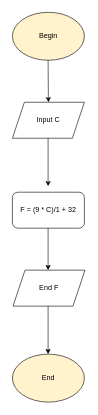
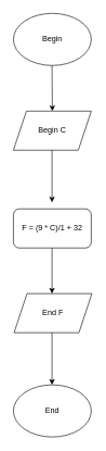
  <mxCell id="0" />
  <mxCell id="1" parent="0" />
- <mxCell id="2" value="Begin" style="ellipse;whiteSpace=wrap;html=1;fillColor=#fff2cc;" parent="1" vertex="1"><mxGeometry x="20" y="20" width="120" height="80" as="geometry" /></mxCell>
+ <mxCell id="2" value="Begin" style="ellipse;whiteSpace=wrap;html=1;" parent="1" vertex="1"><mxGeometry x="20" y="20" width="120" height="80" as="geometry" /></mxCell>
  <mxCell id="3" value="" style="endArrow=classic;html=1;" parent="1" edge="1"><mxGeometry width="50" height="50" relative="1" as="geometry"><mxPoint x="79.5" y="100" as="sourcePoint" /><mxPoint x="80" y="170" as="targetPoint" /></mxGeometry></mxCell>
- <mxCell id="4" value="Input C" style="shape=parallelogram;perimeter=parallelogramPerimeter;whiteSpace=wrap;html=1;fixedSize=1;" parent="1" vertex="1"><mxGeometry x="20" y="170" width="120" height="60" as="geometry" /></mxCell>
+ <mxCell id="4" value="Begin C" style="shape=parallelogram;perimeter=parallelogramPerimeter;whiteSpace=wrap;html=1;fixedSize=1;" parent="1" vertex="1"><mxGeometry x="20" y="170" width="120" height="60" as="geometry" /></mxCell>
  <mxCell id="5" value="" style="endArrow=classic;html=1;" parent="1" edge="1"><mxGeometry width="50" height="50" relative="1" as="geometry"><mxPoint x="79.5" y="230" as="sourcePoint" /><mxPoint x="79.5" y="310" as="targetPoint" /></mxGeometry></mxCell>
  <mxCell id="6" value="F = (9 * C)/1 + 32" style="rounded=1;whiteSpace=wrap;html=1;" parent="1" vertex="1"><mxGeometry x="20" y="320" width="120" height="60" as="geometry" /></mxCell>
  <mxCell id="7" value="" style="endArrow=classic;html=1;" parent="1" edge="1"><mxGeometry width="50" height="50" relative="1" as="geometry"><mxPoint x="79.5" y="380" as="sourcePoint" /><mxPoint x="79.5" y="450" as="targetPoint" /></mxGeometry></mxCell>
  <mxCell id="8" value="End F" style="shape=parallelogram;perimeter=parallelogramPerimeter;whiteSpace=wrap;html=1;fixedSize=1;" parent="1" vertex="1"><mxGeometry x="21" y="450" width="120" height="60" as="geometry" /></mxCell>
  <mxCell id="9" value="" style="endArrow=classic;html=1;" parent="1" edge="1"><mxGeometry width="50" height="50" relative="1" as="geometry"><mxPoint x="79.5" y="510" as="sourcePoint" /><mxPoint x="79.5" y="590" as="targetPoint" /></mxGeometry></mxCell>
- <mxCell id="10" value="End&lt;br&gt;" style="ellipse;whiteSpace=wrap;html=1;fillColor=#fff2cc;" parent="1" vertex="1"><mxGeometry x="20" y="590" width="120" height="80" as="geometry" /></mxCell>
+ <mxCell id="10" value="End&lt;br&gt;" style="ellipse;whiteSpace=wrap;html=1;" parent="1" vertex="1"><mxGeometry x="20" y="590" width="120" height="80" as="geometry" /></mxCell>
